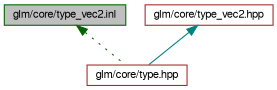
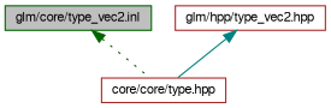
  digraph {
    node [color=brown fillcolor=white fontname=FreeSans fontsize=10 shape=record style=filled]
    edge [dir=back fontname=FreeSans fontsize=10 labelfontname=FreeSans labelfontsize=10]
    n1 [color=darkgreen fillcolor=grey75 fontcolor=black height=0.2 label="glm/core/type_vec2.inl" width=0.4]
-   n2 [height=0.2 label="glm/core/type.hpp" width=0.4]
-   n3 [height=0.2 label="glm/core/type_vec2.hpp" width=0.4]
+   n2 [height=0.2 label="core/core/type.hpp" width=0.4]
+   n3 [height=0.2 label="glm/hpp/type_vec2.hpp" width=0.4]
    n1 -> n2 [color=darkgreen style=dotted]
    n3 -> n2 [color=teal style=solid]
  }
